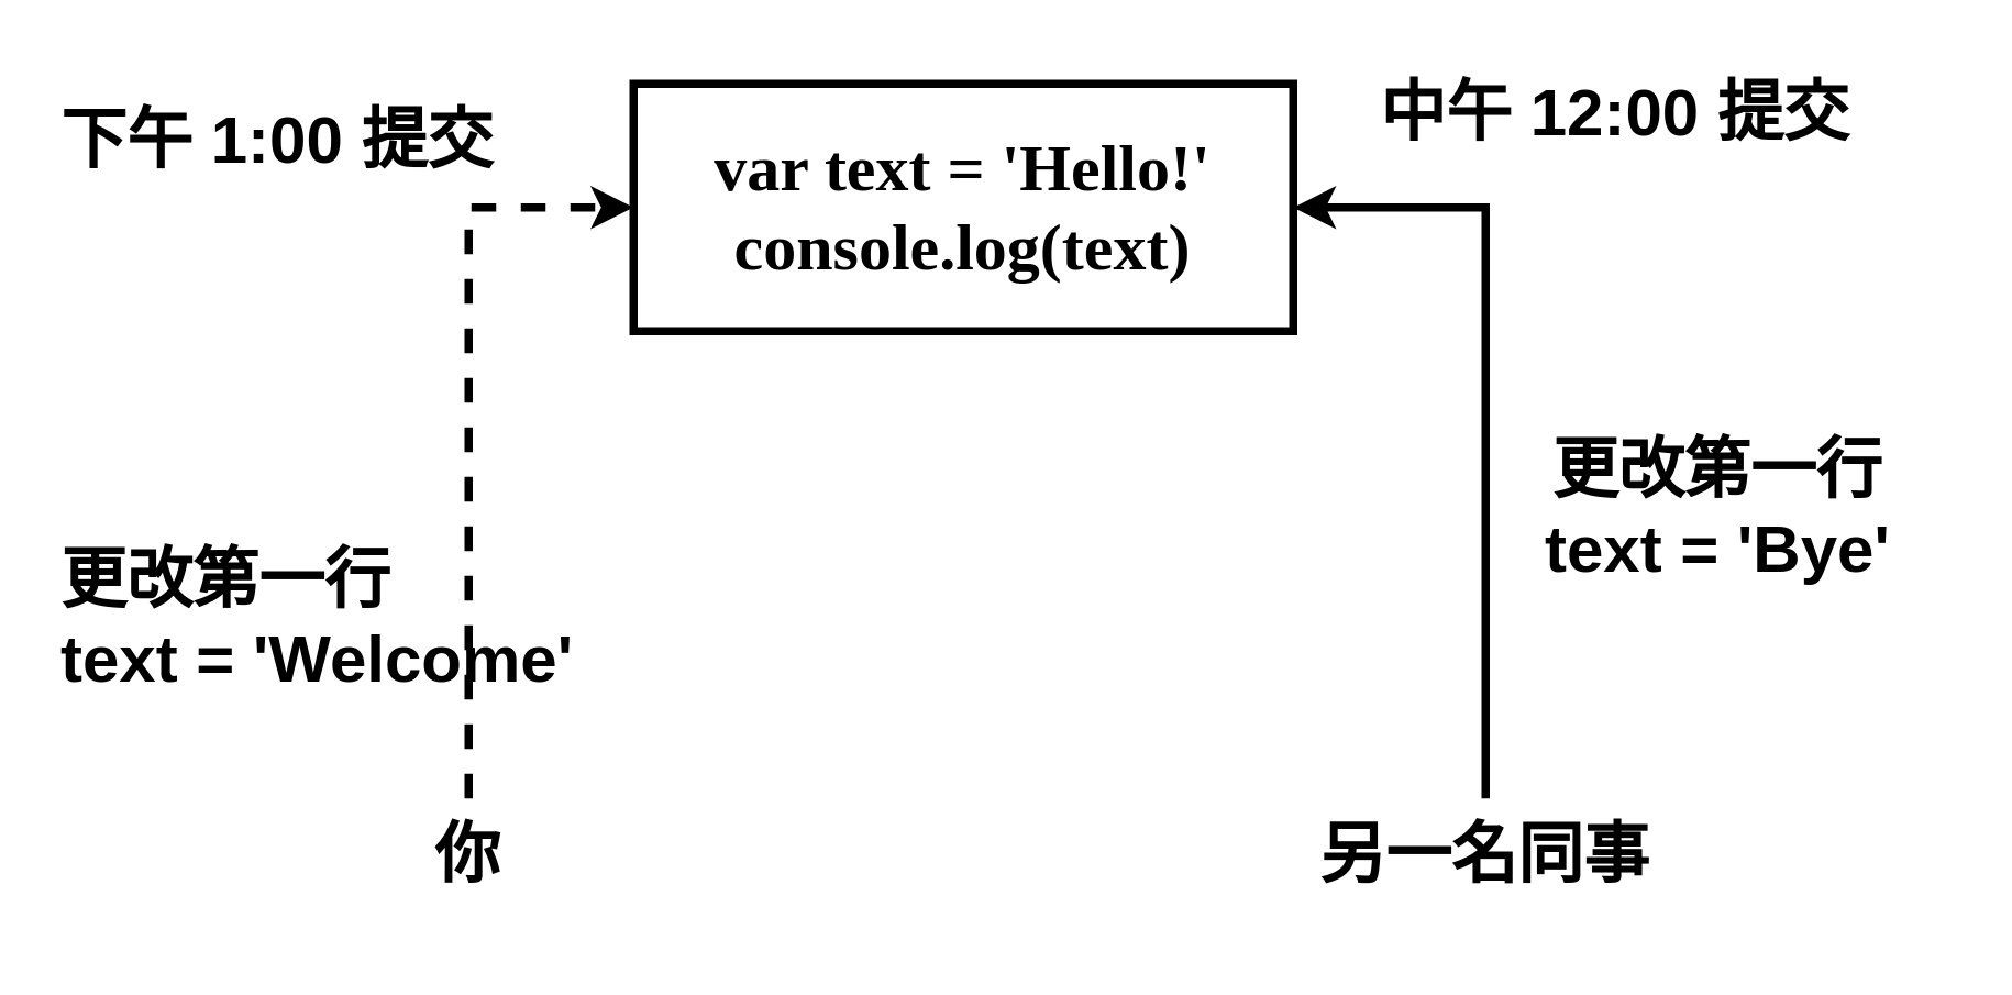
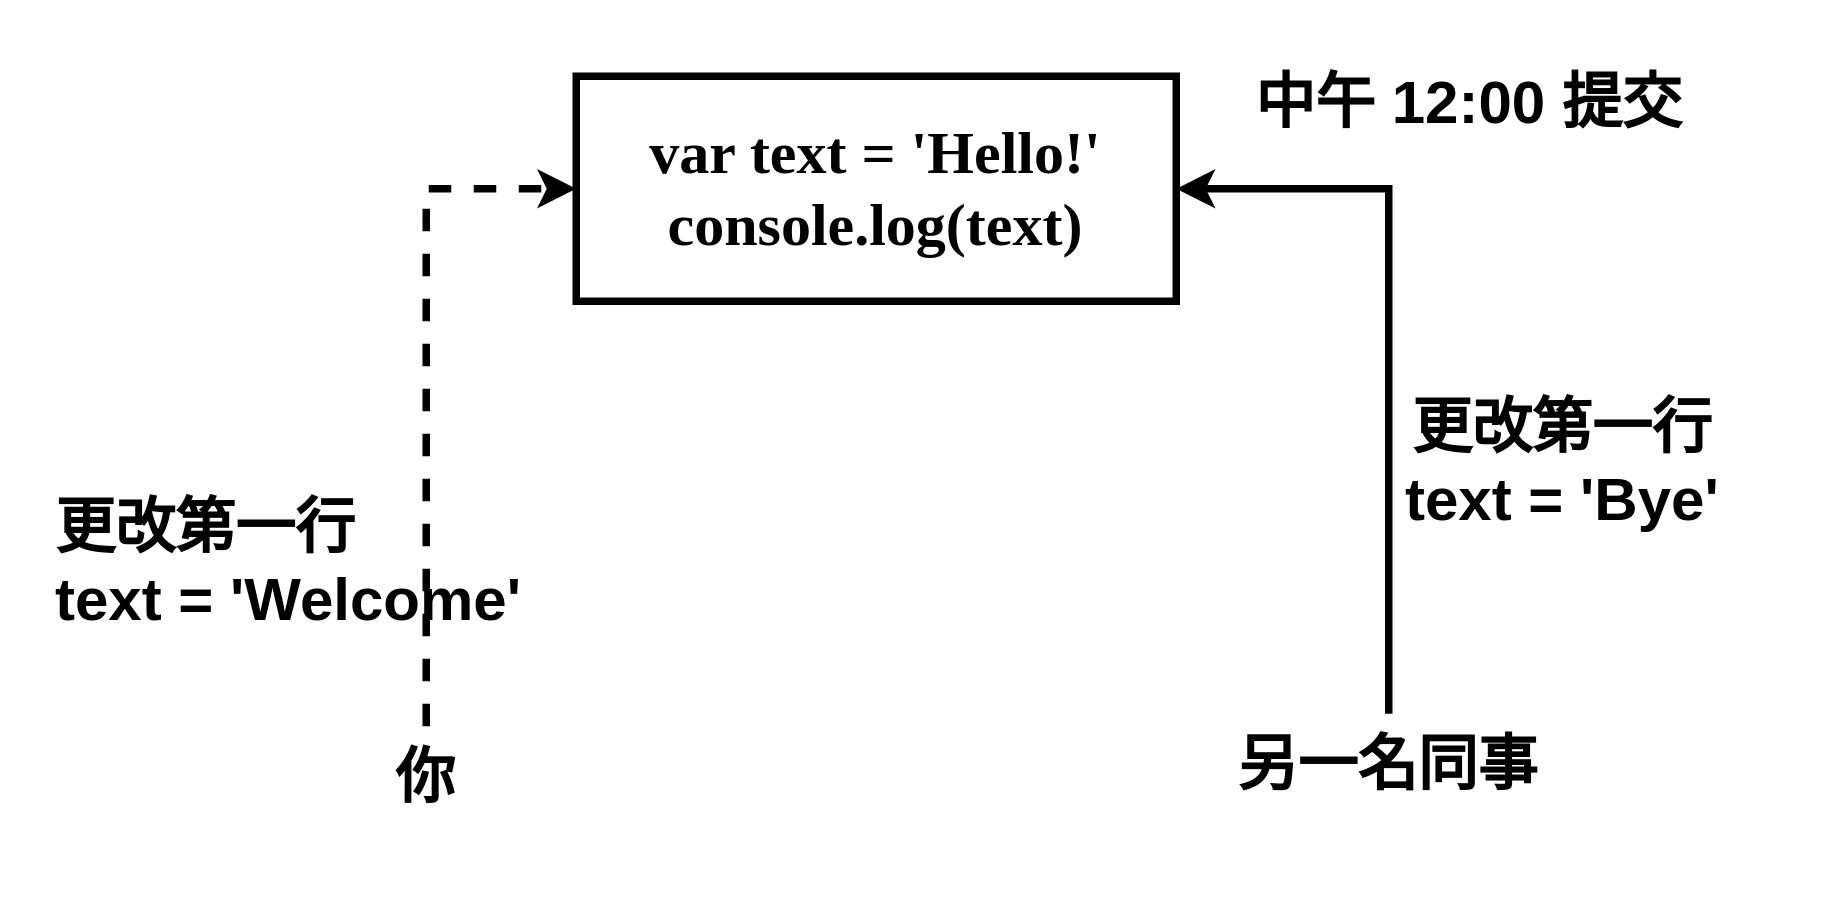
  <mxCell id="0" />
  <mxCell id="1" parent="0" />
  <mxCell id="2" value="var text = 'Hello!'&lt;br&gt;&lt;div&gt;console.log(text)&lt;/div&gt;" style="rounded=0;whiteSpace=wrap;html=1;fontFamily=微軟正黑體;fontSize=24;fontStyle=1;strokeWidth=3;shadow=0;glass=0;comic=0;align=center;" parent="1" vertex="1"><mxGeometry x="230" y="30" width="240" height="90" as="geometry" /></mxCell>
  <mxCell id="3" style="edgeStyle=orthogonalEdgeStyle;rounded=0;orthogonalLoop=1;jettySize=auto;html=1;exitX=0.5;exitY=0;exitDx=0;exitDy=0;entryX=0;entryY=0.5;entryDx=0;entryDy=0;strokeWidth=3;dashed=1;" edge="1" parent="1" source="4" target="2"><mxGeometry relative="1" as="geometry" /></mxCell>
  <mxCell id="4" value="&lt;div&gt;&lt;span style=&quot;font-size: 24px&quot;&gt;&lt;b&gt;你&lt;/b&gt;&lt;/span&gt;&lt;/div&gt;" style="text;whiteSpace=wrap;html=1;align=center;" vertex="1" parent="1"><mxGeometry x="60" y="290" width="220" height="50" as="geometry" /></mxCell>
  <mxCell id="5" style="edgeStyle=orthogonalEdgeStyle;rounded=0;orthogonalLoop=1;jettySize=auto;html=1;exitX=0.5;exitY=0;exitDx=0;exitDy=0;entryX=1;entryY=0.5;entryDx=0;entryDy=0;strokeWidth=3;" edge="1" parent="1" source="6" target="2"><mxGeometry relative="1" as="geometry" /></mxCell>
- <mxCell id="6" value="&lt;div&gt;&lt;span style=&quot;font-size: 24px&quot;&gt;&lt;b&gt;另一名同事&lt;/b&gt;&lt;/span&gt;&lt;/div&gt;" style="text;whiteSpace=wrap;html=1;align=center;" vertex="1" parent="1"><mxGeometry x="430" y="290" width="220" height="50" as="geometry" /></mxCell>
+ <mxCell id="6" value="&lt;div&gt;&lt;span style=&quot;font-size: 24px&quot;&gt;&lt;b&gt;另一名同事&lt;/b&gt;&lt;/span&gt;&lt;/div&gt;" style="text;whiteSpace=wrap;html=1;align=center;" vertex="1" parent="1"><mxGeometry x="445" y="285" width="220" height="50" as="geometry" /></mxCell>
  <mxCell id="7" value="&lt;div style=&quot;text-align: center&quot;&gt;&lt;span style=&quot;font-size: 24px&quot;&gt;&lt;b&gt;更改第一行&lt;br&gt;text = 'Bye'&lt;/b&gt;&lt;/span&gt;&lt;/div&gt;" style="text;whiteSpace=wrap;html=1;" vertex="1" parent="1"><mxGeometry x="560" y="150" width="150" height="80" as="geometry" /></mxCell>
  <mxCell id="8" value="&lt;div&gt;&lt;span style=&quot;font-size: 24px&quot;&gt;&lt;b&gt;更改第一行&lt;br&gt;text = 'Welcome'&lt;/b&gt;&lt;/span&gt;&lt;/div&gt;" style="text;whiteSpace=wrap;html=1;align=left;" vertex="1" parent="1"><mxGeometry x="20" y="190" width="210" height="80" as="geometry" /></mxCell>
  <mxCell id="9" value="&lt;div style=&quot;text-align: center&quot;&gt;&lt;span style=&quot;font-size: 24px&quot;&gt;&lt;b&gt;中午 12:00 提交&lt;/b&gt;&lt;/span&gt;&lt;/div&gt;" style="text;whiteSpace=wrap;html=1;" vertex="1" parent="1"><mxGeometry x="500" y="20" width="180" height="80" as="geometry" /></mxCell>
- <mxCell id="10" value="&lt;div style=&quot;text-align: center&quot;&gt;&lt;span style=&quot;font-size: 24px&quot;&gt;&lt;b&gt;下午 1:00 提交&lt;/b&gt;&lt;/span&gt;&lt;/div&gt;" style="text;whiteSpace=wrap;html=1;" vertex="1" parent="1"><mxGeometry x="20" y="30" width="180" height="80" as="geometry" /></mxCell>
